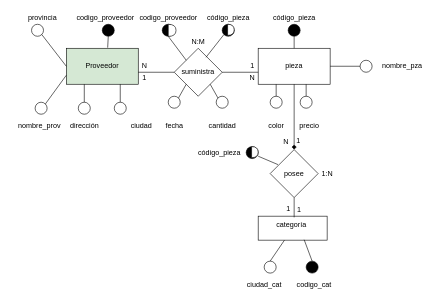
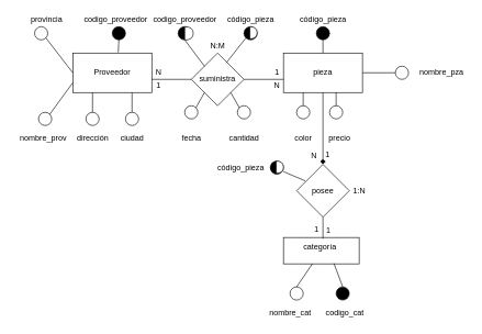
  <mxCell id="0" />
  <mxCell id="1" parent="0" />
- <mxCell id="2" value="Proveedor" style="whiteSpace=wrap;html=1;fillColor=#d5e8d4;" parent="1" vertex="1"><mxGeometry x="110" y="80" width="120" height="60" as="geometry" /></mxCell>
+ <mxCell id="2" value="Proveedor" style="whiteSpace=wrap;html=1;" parent="1" vertex="1"><mxGeometry x="110" y="80" width="120" height="60" as="geometry" /></mxCell>
  <mxCell id="3" value="" style="ellipse;whiteSpace=wrap;html=1;aspect=fixed;" parent="1" vertex="1"><mxGeometry x="58" y="170" width="20" height="20" as="geometry" /></mxCell>
  <mxCell id="4" value="nombre_prov" style="text;html=1;align=center;verticalAlign=middle;resizable=0;points=[];autosize=1;strokeColor=none;fillColor=none;" parent="1" vertex="1"><mxGeometry x="20" y="200" width="90" height="20" as="geometry" /></mxCell>
  <mxCell id="5" value="" style="ellipse;whiteSpace=wrap;html=1;aspect=fixed;" parent="1" vertex="1"><mxGeometry x="130" y="170" width="20" height="20" as="geometry" /></mxCell>
  <mxCell id="6" value="dirección" style="text;html=1;align=center;verticalAlign=middle;resizable=0;points=[];autosize=1;strokeColor=none;fillColor=none;" parent="1" vertex="1"><mxGeometry x="110" y="200" width="60" height="20" as="geometry" /></mxCell>
  <mxCell id="7" value="" style="ellipse;whiteSpace=wrap;html=1;aspect=fixed;" parent="1" vertex="1"><mxGeometry x="190" y="170" width="20" height="20" as="geometry" /></mxCell>
- <mxCell id="8" value="ciudad" style="text;html=1;align=center;verticalAlign=middle;resizable=0;points=[];autosize=1;strokeColor=none;fillColor=none;" parent="1" vertex="1"><mxGeometry x="210" y="200" width="50" height="20" as="geometry" /></mxCell>
+ <mxCell id="8" value="ciudad" style="text;html=1;align=center;verticalAlign=middle;resizable=0;points=[];autosize=1;strokeColor=none;fillColor=none;" parent="1" vertex="1"><mxGeometry x="175" y="200" width="50" height="20" as="geometry" /></mxCell>
  <mxCell id="9" value="" style="ellipse;whiteSpace=wrap;html=1;aspect=fixed;" parent="1" vertex="1"><mxGeometry x="52" y="40" width="20" height="20" as="geometry" /></mxCell>
  <mxCell id="10" value="provincia" style="text;html=1;align=center;verticalAlign=middle;resizable=0;points=[];autosize=1;strokeColor=none;fillColor=none;" parent="1" vertex="1"><mxGeometry x="40" y="20" width="60" height="20" as="geometry" /></mxCell>
  <mxCell id="11" value="" style="ellipse;whiteSpace=wrap;html=1;aspect=fixed;fillColor=#000000;" parent="1" vertex="1"><mxGeometry x="170" y="40" width="20" height="20" as="geometry" /></mxCell>
  <mxCell id="12" value="codigo_proveedor" style="text;html=1;align=center;verticalAlign=middle;resizable=0;points=[];autosize=1;strokeColor=none;fillColor=none;" parent="1" vertex="1"><mxGeometry x="120" y="20" width="110" height="20" as="geometry" /></mxCell>
  <mxCell id="13" value="pieza" style="rounded=0;whiteSpace=wrap;html=1;" parent="1" vertex="1"><mxGeometry x="430" y="80" width="120" height="60" as="geometry" /></mxCell>
  <mxCell id="14" value="código_pieza" style="text;html=1;align=center;verticalAlign=middle;resizable=0;points=[];autosize=1;strokeColor=none;fillColor=none;" parent="1" vertex="1"><mxGeometry x="445" y="20" width="90" height="20" as="geometry" /></mxCell>
  <mxCell id="15" value="" style="ellipse;whiteSpace=wrap;html=1;aspect=fixed;" parent="1" vertex="1"><mxGeometry x="600" y="100" width="20" height="20" as="geometry" /></mxCell>
  <mxCell id="16" value="nombre_pza" style="text;html=1;align=center;verticalAlign=middle;resizable=0;points=[];autosize=1;strokeColor=none;fillColor=none;" parent="1" vertex="1"><mxGeometry x="630" y="100" width="80" height="20" as="geometry" /></mxCell>
  <mxCell id="17" value="" style="ellipse;whiteSpace=wrap;html=1;aspect=fixed;" parent="1" vertex="1"><mxGeometry x="450" y="160" width="20" height="20" as="geometry" /></mxCell>
  <mxCell id="18" value="color" style="text;html=1;align=center;verticalAlign=middle;resizable=0;points=[];autosize=1;strokeColor=none;fillColor=none;" parent="1" vertex="1"><mxGeometry x="440" y="200" width="40" height="20" as="geometry" /></mxCell>
  <mxCell id="19" value="" style="ellipse;whiteSpace=wrap;html=1;aspect=fixed;" parent="1" vertex="1"><mxGeometry x="500" y="160" width="20" height="20" as="geometry" /></mxCell>
  <mxCell id="20" value="precio" style="text;html=1;align=center;verticalAlign=middle;resizable=0;points=[];autosize=1;strokeColor=none;fillColor=none;" parent="1" vertex="1"><mxGeometry x="490" y="200" width="50" height="20" as="geometry" /></mxCell>
  <mxCell id="21" value="categoría" style="text;html=1;align=center;verticalAlign=middle;resizable=0;points=[];autosize=1;strokeColor=none;fillColor=none;" parent="1" vertex="1"><mxGeometry x="450" y="364" width="70" height="20" as="geometry" /></mxCell>
  <mxCell id="22" value="" style="endArrow=none;html=1;rounded=0;exitX=1;exitY=0;exitDx=0;exitDy=0;entryX=0;entryY=0.75;entryDx=0;entryDy=0;" parent="1" source="3" target="2" edge="1"><mxGeometry width="50" height="50" relative="1" as="geometry"><mxPoint x="60" y="170" as="sourcePoint" /><mxPoint x="110" y="120" as="targetPoint" /></mxGeometry></mxCell>
  <mxCell id="23" value="" style="endArrow=none;html=1;rounded=0;exitX=1;exitY=1;exitDx=0;exitDy=0;entryX=0;entryY=0.5;entryDx=0;entryDy=0;" parent="1" source="9" target="2" edge="1"><mxGeometry width="50" height="50" relative="1" as="geometry"><mxPoint x="60" y="150" as="sourcePoint" /><mxPoint x="110" y="100" as="targetPoint" /></mxGeometry></mxCell>
  <mxCell id="24" value="" style="endArrow=none;html=1;rounded=0;exitX=0.575;exitY=-0.017;exitDx=0;exitDy=0;exitPerimeter=0;entryX=0.5;entryY=1;entryDx=0;entryDy=0;" parent="1" source="2" target="11" edge="1"><mxGeometry width="50" height="50" relative="1" as="geometry"><mxPoint x="130" y="90" as="sourcePoint" /><mxPoint x="180" y="60" as="targetPoint" /></mxGeometry></mxCell>
  <mxCell id="25" value="" style="endArrow=none;html=1;rounded=0;exitX=0.5;exitY=0;exitDx=0;exitDy=0;entryX=0.25;entryY=1;entryDx=0;entryDy=0;" parent="1" source="5" target="2" edge="1"><mxGeometry width="50" height="50" relative="1" as="geometry"><mxPoint x="90" y="190" as="sourcePoint" /><mxPoint x="140" y="150" as="targetPoint" /></mxGeometry></mxCell>
  <mxCell id="26" value="" style="endArrow=none;html=1;rounded=0;exitX=0.5;exitY=0;exitDx=0;exitDy=0;" parent="1" source="7" edge="1"><mxGeometry width="50" height="50" relative="1" as="geometry"><mxPoint x="150" y="190" as="sourcePoint" /><mxPoint x="200" y="140" as="targetPoint" /></mxGeometry></mxCell>
  <mxCell id="27" value="" style="endArrow=none;html=1;rounded=0;exitX=1;exitY=0.5;exitDx=0;exitDy=0;entryX=0;entryY=0.5;entryDx=0;entryDy=0;" parent="1" source="13" target="15" edge="1"><mxGeometry width="50" height="50" relative="1" as="geometry"><mxPoint x="560" y="135" as="sourcePoint" /><mxPoint x="630" y="100" as="targetPoint" /></mxGeometry></mxCell>
  <mxCell id="28" value="" style="endArrow=diamond;html=1;rounded=0;exitX=0.5;exitY=1;exitDx=0;exitDy=0;entryX=0.5;entryY=0;entryDx=0;entryDy=0;" parent="1" source="13" target="60" edge="1"><mxGeometry width="50" height="50" relative="1" as="geometry"><mxPoint x="530" y="310" as="sourcePoint" /><mxPoint x="490" y="241" as="targetPoint" /></mxGeometry></mxCell>
  <mxCell id="29" value="" style="endArrow=none;html=1;rounded=0;exitX=0.5;exitY=0;exitDx=0;exitDy=0;" parent="1" source="17" edge="1"><mxGeometry width="50" height="50" relative="1" as="geometry"><mxPoint x="410" y="190" as="sourcePoint" /><mxPoint x="460" y="140" as="targetPoint" /></mxGeometry></mxCell>
  <mxCell id="30" value="" style="endArrow=none;html=1;rounded=0;exitX=0.5;exitY=0;exitDx=0;exitDy=0;" parent="1" source="19" edge="1"><mxGeometry width="50" height="50" relative="1" as="geometry"><mxPoint x="530" y="310" as="sourcePoint" /><mxPoint x="510" y="140" as="targetPoint" /></mxGeometry></mxCell>
  <mxCell id="31" value="suministra" style="rhombus;whiteSpace=wrap;html=1;fillColor=#FFFFFF;" parent="1" vertex="1"><mxGeometry x="290" y="80" width="80" height="80" as="geometry" /></mxCell>
  <mxCell id="32" value="" style="endArrow=none;html=1;rounded=0;entryX=0;entryY=0.5;entryDx=0;entryDy=0;" parent="1" target="31" edge="1"><mxGeometry width="50" height="50" relative="1" as="geometry"><mxPoint x="230" y="120" as="sourcePoint" /><mxPoint x="290" y="90" as="targetPoint" /></mxGeometry></mxCell>
  <mxCell id="33" value="" style="endArrow=none;html=1;rounded=0;exitX=1;exitY=0.5;exitDx=0;exitDy=0;" parent="1" source="31" edge="1"><mxGeometry width="50" height="50" relative="1" as="geometry"><mxPoint x="379" y="170" as="sourcePoint" /><mxPoint x="430" y="120" as="targetPoint" /></mxGeometry></mxCell>
  <mxCell id="34" value="" style="ellipse;whiteSpace=wrap;html=1;aspect=fixed;" parent="1" vertex="1"><mxGeometry x="280" y="160" width="20" height="20" as="geometry" /></mxCell>
  <mxCell id="35" value="fecha" style="text;html=1;align=center;verticalAlign=middle;resizable=0;points=[];autosize=1;strokeColor=none;fillColor=none;" parent="1" vertex="1"><mxGeometry x="270" y="200" width="40" height="20" as="geometry" /></mxCell>
  <mxCell id="36" value="" style="ellipse;whiteSpace=wrap;html=1;aspect=fixed;" parent="1" vertex="1"><mxGeometry x="360" y="160" width="20" height="20" as="geometry" /></mxCell>
  <mxCell id="37" value="cantidad" style="text;html=1;align=center;verticalAlign=middle;resizable=0;points=[];autosize=1;strokeColor=none;fillColor=none;" parent="1" vertex="1"><mxGeometry x="340" y="200" width="60" height="20" as="geometry" /></mxCell>
  <mxCell id="38" value="1" style="text;html=1;align=center;verticalAlign=middle;resizable=0;points=[];autosize=1;strokeColor=none;fillColor=none;" parent="1" vertex="1"><mxGeometry x="410" y="100" width="20" height="20" as="geometry" /></mxCell>
  <mxCell id="39" value="N" style="text;html=1;align=center;verticalAlign=middle;resizable=0;points=[];autosize=1;strokeColor=none;fillColor=none;" parent="1" vertex="1"><mxGeometry x="230" y="100" width="20" height="20" as="geometry" /></mxCell>
  <mxCell id="40" value="1" style="text;html=1;align=center;verticalAlign=middle;resizable=0;points=[];autosize=1;strokeColor=none;fillColor=none;" parent="1" vertex="1"><mxGeometry x="230" y="120" width="20" height="20" as="geometry" /></mxCell>
  <mxCell id="41" value="N" style="text;html=1;align=center;verticalAlign=middle;resizable=0;points=[];autosize=1;strokeColor=none;fillColor=none;" parent="1" vertex="1"><mxGeometry x="410" y="120" width="20" height="20" as="geometry" /></mxCell>
  <mxCell id="42" value="N:M" style="text;html=1;align=center;verticalAlign=middle;resizable=0;points=[];autosize=1;strokeColor=none;fillColor=none;" parent="1" vertex="1"><mxGeometry x="310" y="60" width="40" height="20" as="geometry" /></mxCell>
  <mxCell id="43" value="" style="endArrow=none;html=1;rounded=0;exitX=1;exitY=0;exitDx=0;exitDy=0;entryX=0;entryY=1;entryDx=0;entryDy=0;" parent="1" source="34" target="31" edge="1"><mxGeometry width="50" height="50" relative="1" as="geometry"><mxPoint x="260" y="190" as="sourcePoint" /><mxPoint x="310" y="140" as="targetPoint" /></mxGeometry></mxCell>
  <mxCell id="44" value="" style="endArrow=none;html=1;rounded=0;exitX=0;exitY=0;exitDx=0;exitDy=0;entryX=1;entryY=1;entryDx=0;entryDy=0;" parent="1" source="36" target="31" edge="1"><mxGeometry width="50" height="50" relative="1" as="geometry"><mxPoint x="310" y="190" as="sourcePoint" /><mxPoint x="360" y="140" as="targetPoint" /></mxGeometry></mxCell>
  <mxCell id="45" value="" style="rounded=0;whiteSpace=wrap;html=1;fillColor=none;" parent="1" vertex="1"><mxGeometry x="430" y="360" width="115" height="40" as="geometry" /></mxCell>
  <mxCell id="46" value="" style="ellipse;whiteSpace=wrap;html=1;aspect=fixed;" parent="1" vertex="1"><mxGeometry x="440" y="435" width="20" height="20" as="geometry" /></mxCell>
- <mxCell id="47" value="ciudad_cat" style="text;html=1;align=center;verticalAlign=middle;resizable=0;points=[];autosize=1;strokeColor=none;fillColor=none;" parent="1" vertex="1"><mxGeometry x="400" y="465" width="80" height="20" as="geometry" /></mxCell>
+ <mxCell id="47" value="nombre_cat" style="text;html=1;align=center;verticalAlign=middle;resizable=0;points=[];autosize=1;strokeColor=none;fillColor=none;" parent="1" vertex="1"><mxGeometry x="400" y="465" width="80" height="20" as="geometry" /></mxCell>
  <mxCell id="48" value="" style="ellipse;whiteSpace=wrap;html=1;aspect=fixed;fillColor=#000000;" parent="1" vertex="1"><mxGeometry x="510" y="435" width="20" height="20" as="geometry" /></mxCell>
  <mxCell id="49" value="codigo_cat" style="text;html=1;align=center;verticalAlign=middle;resizable=0;points=[];autosize=1;strokeColor=none;fillColor=none;" parent="1" vertex="1"><mxGeometry x="488" y="465" width="70" height="20" as="geometry" /></mxCell>
  <mxCell id="50" value="" style="ellipse;whiteSpace=wrap;html=1;aspect=fixed;fillColor=#000000;" parent="1" vertex="1"><mxGeometry x="270" y="40" width="20" height="20" as="geometry" /></mxCell>
  <mxCell id="51" value="" style="ellipse;whiteSpace=wrap;html=1;aspect=fixed;fillColor=#000000;" parent="1" vertex="1"><mxGeometry x="370" y="40" width="20" height="20" as="geometry" /></mxCell>
  <mxCell id="52" value="codigo_proveedor" style="text;html=1;align=center;verticalAlign=middle;resizable=0;points=[];autosize=1;strokeColor=none;fillColor=none;" parent="1" vertex="1"><mxGeometry x="225" y="20" width="110" height="20" as="geometry" /></mxCell>
  <mxCell id="53" value="código_pieza" style="text;html=1;align=center;verticalAlign=middle;resizable=0;points=[];autosize=1;strokeColor=none;fillColor=none;" parent="1" vertex="1"><mxGeometry x="335" y="20" width="90" height="20" as="geometry" /></mxCell>
  <mxCell id="54" value="" style="endArrow=none;html=1;rounded=0;exitX=0.5;exitY=0;exitDx=0;exitDy=0;" parent="1" source="46" target="45" edge="1"><mxGeometry width="50" height="50" relative="1" as="geometry"><mxPoint x="530" y="310" as="sourcePoint" /><mxPoint x="459" y="388" as="targetPoint" /></mxGeometry></mxCell>
  <mxCell id="55" value="" style="endArrow=none;html=1;rounded=0;exitX=0.5;exitY=0;exitDx=0;exitDy=0;entryX=0.667;entryY=0.983;entryDx=0;entryDy=0;entryPerimeter=0;" parent="1" source="48" target="45" edge="1"><mxGeometry width="50" height="50" relative="1" as="geometry"><mxPoint x="530" y="310" as="sourcePoint" /><mxPoint x="580" y="260" as="targetPoint" /></mxGeometry></mxCell>
  <mxCell id="56" value="" style="endArrow=none;html=1;rounded=0;exitX=0;exitY=0;exitDx=0;exitDy=0;entryX=0.5;entryY=1;entryDx=0;entryDy=0;" parent="1" source="31" target="50" edge="1"><mxGeometry width="50" height="50" relative="1" as="geometry"><mxPoint x="240" y="110" as="sourcePoint" /><mxPoint x="290" y="50" as="targetPoint" /></mxGeometry></mxCell>
  <mxCell id="57" value="" style="endArrow=none;html=1;rounded=0;exitX=0.663;exitY=0.188;exitDx=0;exitDy=0;exitPerimeter=0;entryX=0;entryY=1;entryDx=0;entryDy=0;" parent="1" source="31" target="51" edge="1"><mxGeometry width="50" height="50" relative="1" as="geometry"><mxPoint x="320" y="110" as="sourcePoint" /><mxPoint x="370" y="60" as="targetPoint" /></mxGeometry></mxCell>
  <mxCell id="58" value="" style="ellipse;whiteSpace=wrap;html=1;aspect=fixed;fillColor=#000000;" parent="1" vertex="1"><mxGeometry x="480" y="40" width="20" height="20" as="geometry" /></mxCell>
  <mxCell id="59" value="" style="endArrow=none;html=1;rounded=0;exitX=0.5;exitY=0;exitDx=0;exitDy=0;" parent="1" source="13" target="58" edge="1"><mxGeometry width="50" height="50" relative="1" as="geometry"><mxPoint x="490" y="80" as="sourcePoint" /><mxPoint x="490" y="30" as="targetPoint" /></mxGeometry></mxCell>
  <mxCell id="60" value="posee" style="rhombus;whiteSpace=wrap;html=1;fillColor=#FFFFFF;" parent="1" vertex="1"><mxGeometry x="450" y="249" width="80" height="80" as="geometry" /></mxCell>
  <mxCell id="61" value="" style="endArrow=none;html=1;rounded=0;exitX=0.5;exitY=1;exitDx=0;exitDy=0;" parent="1" source="60" edge="1"><mxGeometry width="50" height="50" relative="1" as="geometry"><mxPoint x="531" y="311" as="sourcePoint" /><mxPoint x="490" y="362" as="targetPoint" /></mxGeometry></mxCell>
  <mxCell id="62" value="" style="shape=or;whiteSpace=wrap;html=1;fillColor=#FFFFFF;" parent="1" vertex="1"><mxGeometry x="280" y="40" width="13" height="20.25" as="geometry" /></mxCell>
  <mxCell id="63" value="" style="shape=or;whiteSpace=wrap;html=1;fillColor=#FFFFFF;" parent="1" vertex="1"><mxGeometry x="379" y="40" width="11" height="18.5" as="geometry" /></mxCell>
  <mxCell id="64" value="1" style="text;html=1;align=center;verticalAlign=middle;resizable=0;points=[];autosize=1;strokeColor=none;fillColor=none;" vertex="1" parent="1"><mxGeometry x="488" y="226" width="17" height="18" as="geometry" /></mxCell>
  <mxCell id="65" value="1" style="text;html=1;align=center;verticalAlign=middle;resizable=0;points=[];autosize=1;strokeColor=none;fillColor=none;" vertex="1" parent="1"><mxGeometry x="489" y="340" width="17" height="18" as="geometry" /></mxCell>
  <mxCell id="66" value="1" style="text;html=1;align=center;verticalAlign=middle;resizable=0;points=[];autosize=1;strokeColor=none;fillColor=none;" vertex="1" parent="1"><mxGeometry x="471" y="339" width="17" height="18" as="geometry" /></mxCell>
  <mxCell id="67" value="N" style="text;html=1;align=center;verticalAlign=middle;resizable=0;points=[];autosize=1;strokeColor=none;fillColor=none;" vertex="1" parent="1"><mxGeometry x="466" y="227" width="19" height="18" as="geometry" /></mxCell>
  <mxCell id="68" value="1:N" style="text;html=1;align=center;verticalAlign=middle;resizable=0;points=[];autosize=1;strokeColor=none;fillColor=none;" vertex="1" parent="1"><mxGeometry x="530" y="280" width="29" height="18" as="geometry" /></mxCell>
  <mxCell id="69" value="" style="ellipse;whiteSpace=wrap;html=1;aspect=fixed;fillColor=#000000;" vertex="1" parent="1"><mxGeometry x="410" y="244" width="20" height="20" as="geometry" /></mxCell>
  <mxCell id="70" value="" style="endArrow=none;html=1;rounded=0;exitX=0.163;exitY=0.313;exitDx=0;exitDy=0;exitPerimeter=0;" edge="1" parent="1" source="60"><mxGeometry width="50" height="50" relative="1" as="geometry"><mxPoint x="380" y="310" as="sourcePoint" /><mxPoint x="430" y="260" as="targetPoint" /></mxGeometry></mxCell>
  <mxCell id="71" value="" style="shape=or;whiteSpace=wrap;html=1;fillColor=#FFFFFF;" vertex="1" parent="1"><mxGeometry x="419" y="244" width="11" height="18.5" as="geometry" /></mxCell>
  <mxCell id="72" value="código_pieza" style="text;html=1;align=center;verticalAlign=middle;resizable=0;points=[];autosize=1;strokeColor=none;fillColor=none;" vertex="1" parent="1"><mxGeometry x="320" y="245" width="90" height="20" as="geometry" /></mxCell>
